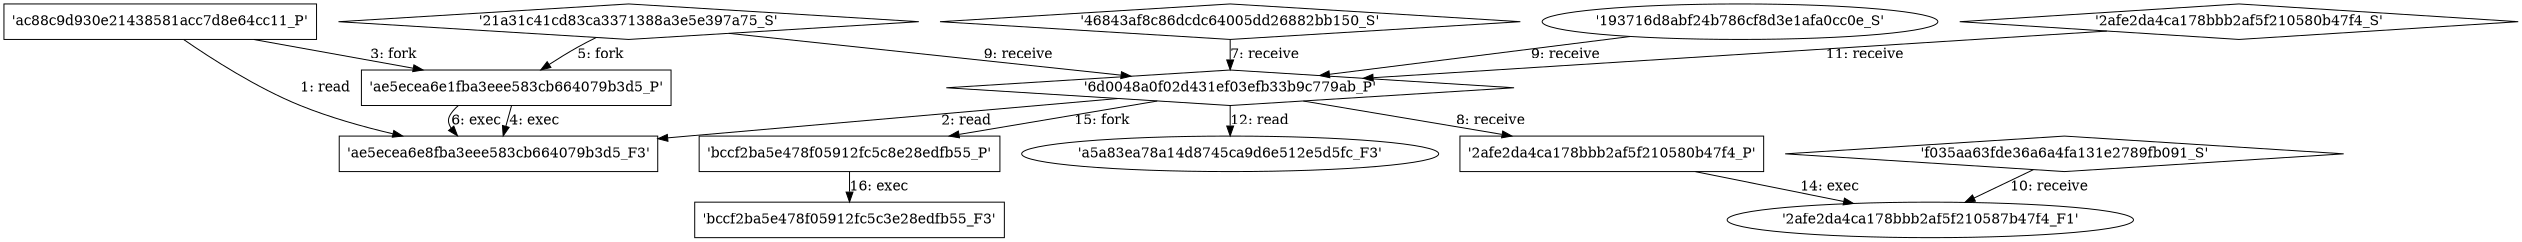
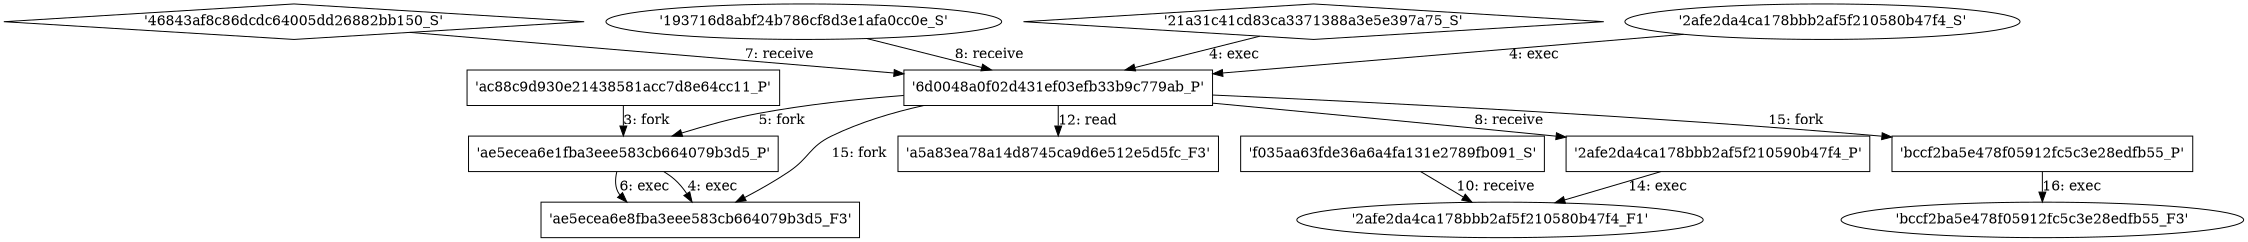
  digraph {
    engine=neato
    fixedsize=false
    fontsize=10
    nodesep=0.3
    rankdir=TB
    ranksep=0
    splines=true
    node [node_type=Process shape=box]
    "'ae5ecea6e8fba3eee583cb664079b3d5_F3'" [node_type=File]
    n2 [label="'ac88c9d930e21438581acc7d8e64cc11_P'"]
    n3 [label="'ae5ecea6e1fba3eee583cb664079b3d5_P'"]
-   "'6d0048a0f02d431ef03efb33b9c779ab_P'" [shape=diamond]
-   "'a5a83ea78a14d8745ca9d6e512e5d5fc_F3'" [node_type=file shape=ellipse]
-   "'2afe2da4ca178bbb2af5f210580b47f4_P'"
-   "'bccf2ba5e478f05912fc5c3e28edfb55_P'" [label="'bccf2ba5e478f05912fc5c8e28edfb55_P'"]
-   "'2afe2da4ca178bbb2af5f210580b47f4_F1'" [node_type=File shape=ellipse label="'2afe2da4ca178bbb2af5f210587b47f4_F1'"]
-   "'bccf2ba5e478f05912fc5c3e28edfb55_F3'" [node_type=File]
+   "'6d0048a0f02d431ef03efb33b9c779ab_P'"
+   "'a5a83ea78a14d8745ca9d6e512e5d5fc_F3'" [node_type=file]
+   "'2afe2da4ca178bbb2af5f210580b47f4_P'" [label="'2afe2da4ca178bbb2af5f210590b47f4_P'"]
+   "'bccf2ba5e478f05912fc5c3e28edfb55_P'"
+   "'2afe2da4ca178bbb2af5f210580b47f4_F1'" [node_type=File shape=ellipse]
+   "'bccf2ba5e478f05912fc5c3e28edfb55_F3'" [node_type=File shape=ellipse]
    n10 [label="'46843af8c86dcdc64005dd26882bb150_S'" node_type=Socket shape=diamond]
    "'193716d8abf24b786cf8d3e1afa0cc0e_S'" [node_type=Socket shape=ellipse]
    "'21a31c41cd83ca3371388a3e5e397a75_S'" [node_type=Socket shape=diamond]
-   "'f035aa63fde36a6a4fa131e2789fb091_S'" [node_type=Socket shape=diamond]
-   "'2afe2da4ca178bbb2af5f210580b47f4_S'" [node_type=Socket shape=diamond]
-   n2 -> "'ae5ecea6e8fba3eee583cb664079b3d5_F3'" [label="1: read"]
+   "'f035aa63fde36a6a4fa131e2789fb091_S'" [node_type=Socket]
+   "'2afe2da4ca178bbb2af5f210580b47f4_S'" [node_type=Socket shape=ellipse]
    n2 -> n3 [label="3: fork"]
    n3 -> "'ae5ecea6e8fba3eee583cb664079b3d5_F3'" [label="4: exec"]
    n3 -> "'ae5ecea6e8fba3eee583cb664079b3d5_F3'" [label="6: exec"]
-   "'6d0048a0f02d431ef03efb33b9c779ab_P'" -> "'ae5ecea6e8fba3eee583cb664079b3d5_F3'" [label="2: read"]
-   "'21a31c41cd83ca3371388a3e5e397a75_S'" -> n3 [label="5: fork"]
+   "'6d0048a0f02d431ef03efb33b9c779ab_P'" -> "'ae5ecea6e8fba3eee583cb664079b3d5_F3'" [label="15: fork"]
+   "'6d0048a0f02d431ef03efb33b9c779ab_P'" -> n3 [label="5: fork"]
    "'6d0048a0f02d431ef03efb33b9c779ab_P'" -> "'a5a83ea78a14d8745ca9d6e512e5d5fc_F3'" [label="12: read"]
    "'6d0048a0f02d431ef03efb33b9c779ab_P'" -> "'2afe2da4ca178bbb2af5f210580b47f4_P'" [label="8: receive"]
    "'6d0048a0f02d431ef03efb33b9c779ab_P'" -> "'bccf2ba5e478f05912fc5c3e28edfb55_P'" [label="15: fork"]
    "'2afe2da4ca178bbb2af5f210580b47f4_P'" -> "'2afe2da4ca178bbb2af5f210580b47f4_F1'" [label="14: exec"]
    "'bccf2ba5e478f05912fc5c3e28edfb55_P'" -> "'bccf2ba5e478f05912fc5c3e28edfb55_F3'" [label="16: exec"]
    n10 -> "'6d0048a0f02d431ef03efb33b9c779ab_P'" [label="7: receive"]
-   "'193716d8abf24b786cf8d3e1afa0cc0e_S'" -> "'6d0048a0f02d431ef03efb33b9c779ab_P'" [label="9: receive"]
-   "'21a31c41cd83ca3371388a3e5e397a75_S'" -> "'6d0048a0f02d431ef03efb33b9c779ab_P'" [label="9: receive"]
+   "'193716d8abf24b786cf8d3e1afa0cc0e_S'" -> "'6d0048a0f02d431ef03efb33b9c779ab_P'" [label="8: receive"]
+   "'21a31c41cd83ca3371388a3e5e397a75_S'" -> "'6d0048a0f02d431ef03efb33b9c779ab_P'" [label="4: exec"]
    "'f035aa63fde36a6a4fa131e2789fb091_S'" -> "'2afe2da4ca178bbb2af5f210580b47f4_F1'" [label="10: receive"]
-   "'2afe2da4ca178bbb2af5f210580b47f4_S'" -> "'6d0048a0f02d431ef03efb33b9c779ab_P'" [label="11: receive"]
+   "'2afe2da4ca178bbb2af5f210580b47f4_S'" -> "'6d0048a0f02d431ef03efb33b9c779ab_P'" [label="4: exec"]
  }
